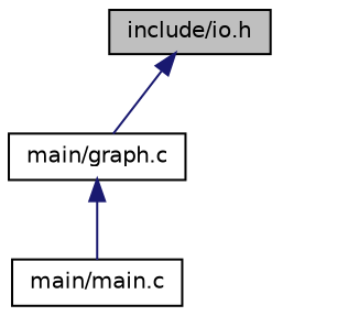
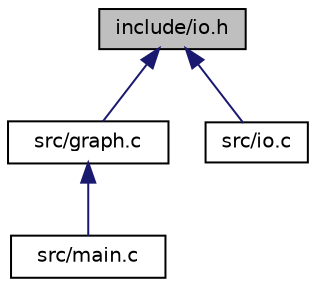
  digraph {
    node [color=black fillcolor=white fontname=Helvetica fontsize=10 shape=record style=filled]
    edge [color=midnightblue dir=back fontname=Helvetica fontsize=10 labelfontname=Helvetica labelfontsize=10 style=solid]
    n1 [fillcolor=grey75 fontcolor=black height=0.2 label="include/io.h" width=0.4]
-   n2 [height=0.2 label="main/graph.c" width=0.4]
-   n4 [height=0.2 label="main/main.c" width=0.4]
+   n2 [height=0.2 label="src/graph.c" width=0.4]
+   n3 [height=0.2 label="src/io.c" width=0.4]
+   n4 [height=0.2 label="src/main.c" width=0.4]
    n1 -> n2
+   n1 -> n3
    n2 -> n4
  }
